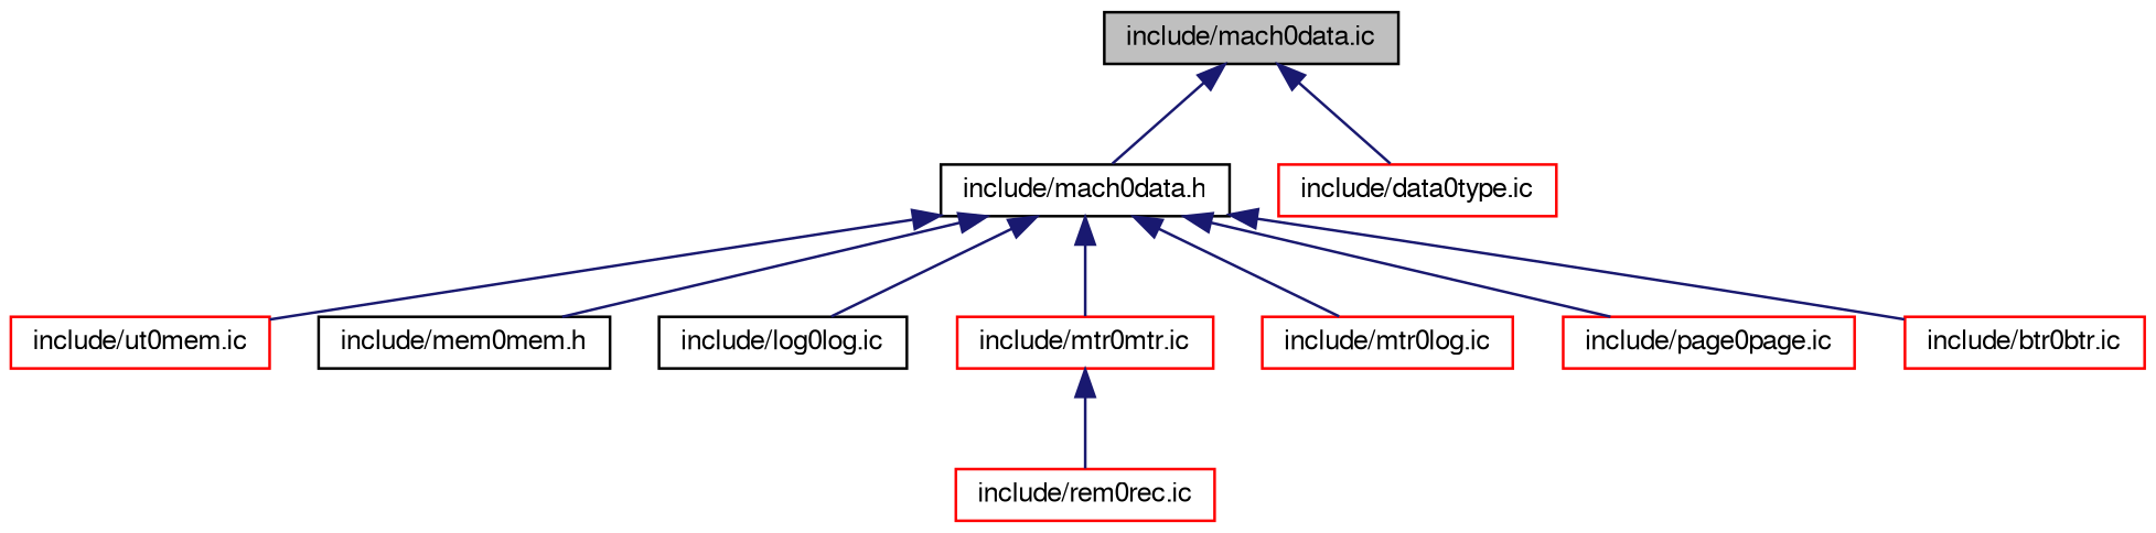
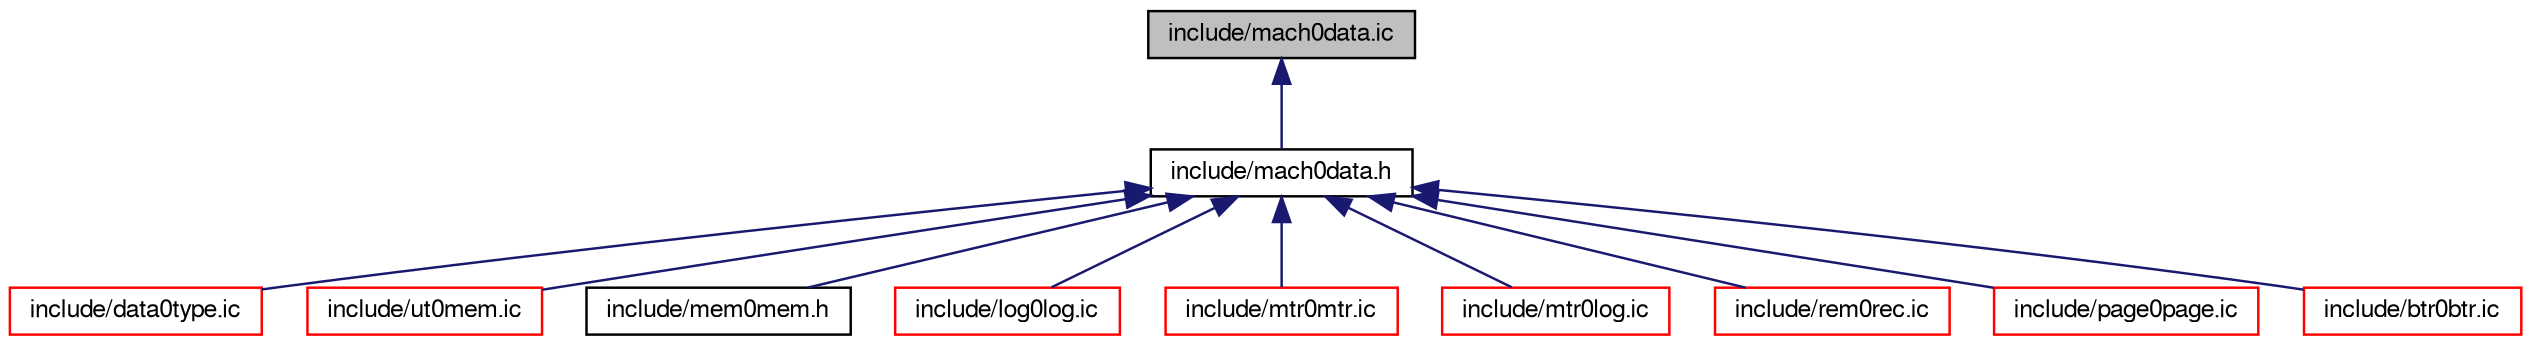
  digraph {
    node [color=red fontname=FreeSans fontsize=10 shape=record]
    edge [color=midnightblue dir=back fontname=FreeSans fontsize=10 labelfontname=FreeSans labelfontsize=10 style=solid]
    n1 [color=black fillcolor=grey75 fontcolor=black height=0.2 label="include/mach0data.ic" style=filled width=0.4]
    n2 [color=black height=0.2 label="include/mach0data.h" width=0.4]
    n3 [height=0.2 label="include/data0type.ic" width=0.4]
    n4 [height=0.2 label="include/ut0mem.ic" width=0.4]
    n5 [color=black height=0.2 label="include/mem0mem.h" width=0.4]
-   n6 [color=black height=0.2 label="include/log0log.ic" width=0.4]
+   n6 [height=0.2 label="include/log0log.ic" width=0.4]
    n7 [height=0.2 label="include/mtr0mtr.ic" width=0.4]
    n8 [height=0.2 label="include/mtr0log.ic" width=0.4]
    n9 [height=0.2 label="include/rem0rec.ic" width=0.4]
    n10 [height=0.2 label="include/page0page.ic" width=0.4]
    n11 [height=0.2 label="include/btr0btr.ic" width=0.4]
    n1 -> n2
-   n1 -> n3
+   n2 -> n3
    n2 -> n4
    n2 -> n5
    n2 -> n6
    n2 -> n7
    n2 -> n8
-   n7 -> n9
+   n2 -> n9
    n2 -> n10
    n2 -> n11
  }
